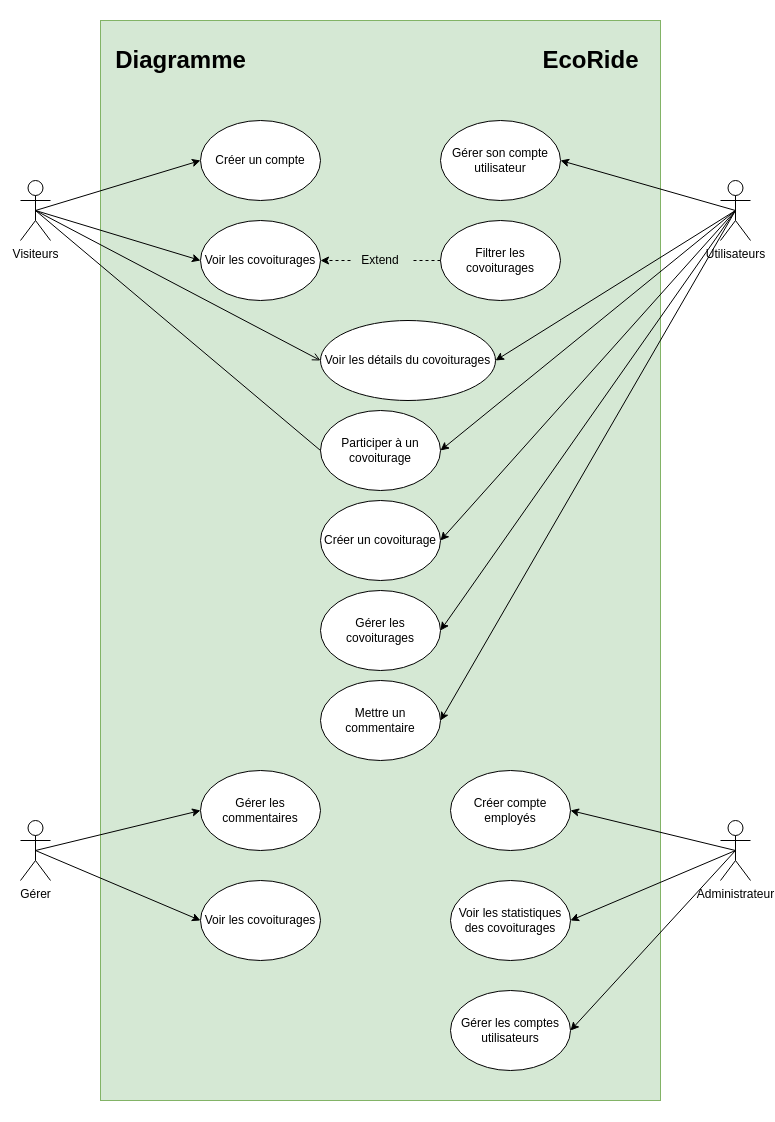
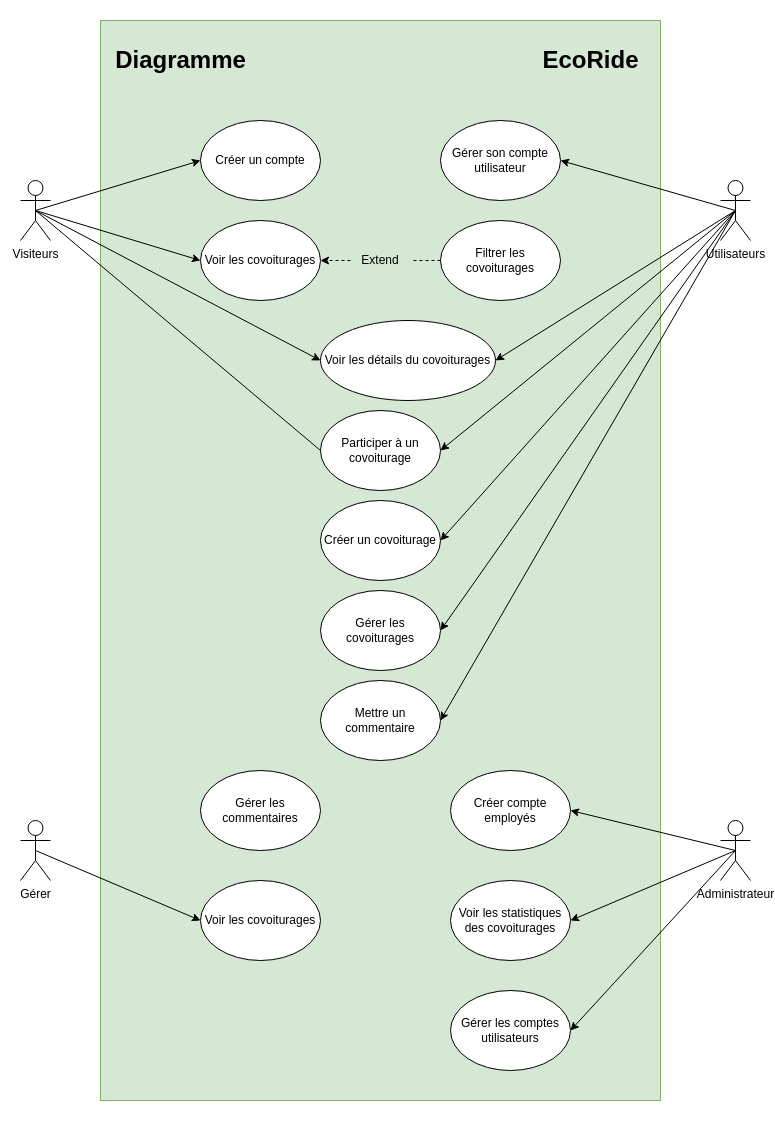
  <mxCell id="0" />
  <mxCell id="1" parent="0" />
  <mxCell id="2" value="" style="rounded=0;whiteSpace=wrap;html=1;fillColor=#d5e8d4;strokeColor=#82b366;" vertex="1" parent="1"><mxGeometry x="100" y="20" width="560" height="1080" as="geometry" /></mxCell>
  <mxCell id="3" value="EcoRide" style="text;strokeColor=none;fillColor=none;html=1;fontSize=24;fontStyle=1;verticalAlign=middle;align=center;" vertex="1" parent="1"><mxGeometry x="540" y="40" width="100" height="40" as="geometry" /></mxCell>
  <mxCell id="4" value="Diagramme" style="text;strokeColor=none;fillColor=none;html=1;fontSize=24;fontStyle=1;verticalAlign=middle;align=center;" vertex="1" parent="1"><mxGeometry x="130" y="40" width="100" height="40" as="geometry" /></mxCell>
  <mxCell id="5" value="Visiteurs" style="shape=umlActor;verticalLabelPosition=bottom;verticalAlign=top;html=1;outlineConnect=0;" vertex="1" parent="1"><mxGeometry x="20" y="180" width="30" height="60" as="geometry" /></mxCell>
  <mxCell id="6" value="Voir les covoiturages" style="ellipse;whiteSpace=wrap;html=1;" vertex="1" parent="1"><mxGeometry x="200" y="220" width="120" height="80" as="geometry" /></mxCell>
  <mxCell id="7" value="" style="endArrow=classic;html=1;rounded=0;entryX=0;entryY=0.5;entryDx=0;entryDy=0;exitX=0.5;exitY=0.5;exitDx=0;exitDy=0;exitPerimeter=0;" edge="1" parent="1" source="5" target="6"><mxGeometry width="50" height="50" relative="1" as="geometry"><mxPoint x="370" y="360" as="sourcePoint" /><mxPoint x="420" y="310" as="targetPoint" /></mxGeometry></mxCell>
  <mxCell id="8" value="Filtrer les covoiturages" style="ellipse;whiteSpace=wrap;html=1;" vertex="1" parent="1"><mxGeometry x="440" y="220" width="120" height="80" as="geometry" /></mxCell>
  <mxCell id="9" value="Voir les détails du covoiturages" style="ellipse;whiteSpace=wrap;html=1;" vertex="1" parent="1"><mxGeometry x="320" y="320" width="175" height="80" as="geometry" /></mxCell>
  <mxCell id="10" style="rounded=0;orthogonalLoop=1;jettySize=auto;html=1;exitX=0.5;exitY=0.5;exitDx=0;exitDy=0;exitPerimeter=0;entryX=1;entryY=0.5;entryDx=0;entryDy=0;" edge="1" parent="1" source="11" target="24"><mxGeometry relative="1" as="geometry" /></mxCell>
  <mxCell id="11" value="Utilisateurs" style="shape=umlActor;verticalLabelPosition=bottom;verticalAlign=top;html=1;outlineConnect=0;" vertex="1" parent="1"><mxGeometry x="720" y="180" width="30" height="60" as="geometry" /></mxCell>
  <mxCell id="12" value="" style="endArrow=classic;html=1;rounded=0;exitX=0.5;exitY=0.5;exitDx=0;exitDy=0;exitPerimeter=0;entryX=1;entryY=0.5;entryDx=0;entryDy=0;" edge="1" parent="1" source="11" target="9"><mxGeometry width="50" height="50" relative="1" as="geometry"><mxPoint x="370" y="250" as="sourcePoint" /><mxPoint x="420" y="200" as="targetPoint" /></mxGeometry></mxCell>
- <mxCell id="13" value="" style="endArrow=open;html=1;rounded=0;exitX=0.5;exitY=0.5;exitDx=0;exitDy=0;exitPerimeter=0;entryX=0;entryY=0.5;entryDx=0;entryDy=0;" edge="1" parent="1" source="5" target="9"><mxGeometry width="50" height="50" relative="1" as="geometry"><mxPoint x="370" y="250" as="sourcePoint" /><mxPoint x="420" y="200" as="targetPoint" /></mxGeometry></mxCell>
+ <mxCell id="13" value="" style="endArrow=classic;html=1;rounded=0;exitX=0.5;exitY=0.5;exitDx=0;exitDy=0;exitPerimeter=0;entryX=0;entryY=0.5;entryDx=0;entryDy=0;" edge="1" parent="1" source="5" target="9"><mxGeometry width="50" height="50" relative="1" as="geometry"><mxPoint x="370" y="250" as="sourcePoint" /><mxPoint x="420" y="200" as="targetPoint" /></mxGeometry></mxCell>
  <mxCell id="14" value="" style="endArrow=classic;html=1;rounded=0;entryX=1;entryY=0.5;entryDx=0;entryDy=0;exitX=0;exitY=0.5;exitDx=0;exitDy=0;dashed=1;" edge="1" parent="1" source="16" target="6"><mxGeometry width="50" height="50" relative="1" as="geometry"><mxPoint x="370" y="250" as="sourcePoint" /><mxPoint x="420" y="200" as="targetPoint" /></mxGeometry></mxCell>
  <mxCell id="15" value="" style="endArrow=none;html=1;rounded=0;entryX=1;entryY=0.5;entryDx=0;entryDy=0;exitX=0;exitY=0.5;exitDx=0;exitDy=0;dashed=1;startFill=0;" edge="1" parent="1" source="8" target="16"><mxGeometry width="50" height="50" relative="1" as="geometry"><mxPoint x="410" y="150" as="sourcePoint" /><mxPoint x="300" y="150" as="targetPoint" /></mxGeometry></mxCell>
  <mxCell id="16" value="Extend" style="text;html=1;align=center;verticalAlign=middle;whiteSpace=wrap;rounded=0;" vertex="1" parent="1"><mxGeometry x="350" y="245" width="60" height="30" as="geometry" /></mxCell>
  <mxCell id="17" value="Participer à un covoiturage" style="ellipse;whiteSpace=wrap;html=1;" vertex="1" parent="1"><mxGeometry x="320" y="410" width="120" height="80" as="geometry" /></mxCell>
  <mxCell id="18" value="" style="endArrow=classic;html=1;rounded=0;exitX=0.5;exitY=0.5;exitDx=0;exitDy=0;exitPerimeter=0;entryX=1;entryY=0.5;entryDx=0;entryDy=0;" edge="1" parent="1" source="11" target="17"><mxGeometry width="50" height="50" relative="1" as="geometry"><mxPoint x="370" y="250" as="sourcePoint" /><mxPoint x="420" y="200" as="targetPoint" /></mxGeometry></mxCell>
  <mxCell id="19" value="" style="endArrow=none;html=1;rounded=0;exitX=0.5;exitY=0.5;exitDx=0;exitDy=0;exitPerimeter=0;entryX=0;entryY=0.5;entryDx=0;entryDy=0;" edge="1" parent="1" source="5" target="17"><mxGeometry width="50" height="50" relative="1" as="geometry"><mxPoint x="370" y="250" as="sourcePoint" /><mxPoint x="420" y="200" as="targetPoint" /></mxGeometry></mxCell>
  <mxCell id="20" value="Créer un compte" style="ellipse;whiteSpace=wrap;html=1;" vertex="1" parent="1"><mxGeometry x="200" y="120" width="120" height="80" as="geometry" /></mxCell>
  <mxCell id="21" value="" style="endArrow=classic;html=1;rounded=0;exitX=0.5;exitY=0.5;exitDx=0;exitDy=0;exitPerimeter=0;entryX=0;entryY=0.5;entryDx=0;entryDy=0;" edge="1" parent="1" source="5" target="20"><mxGeometry width="50" height="50" relative="1" as="geometry"><mxPoint x="370" y="250" as="sourcePoint" /><mxPoint x="420" y="200" as="targetPoint" /></mxGeometry></mxCell>
  <mxCell id="22" value="Gérer son compte utilisateur" style="ellipse;whiteSpace=wrap;html=1;" vertex="1" parent="1"><mxGeometry x="440" y="120" width="120" height="80" as="geometry" /></mxCell>
  <mxCell id="23" value="" style="endArrow=classic;html=1;rounded=0;entryX=1;entryY=0.5;entryDx=0;entryDy=0;exitX=0.5;exitY=0.5;exitDx=0;exitDy=0;exitPerimeter=0;" edge="1" parent="1" source="11" target="22"><mxGeometry width="50" height="50" relative="1" as="geometry"><mxPoint x="370" y="280" as="sourcePoint" /><mxPoint x="420" y="230" as="targetPoint" /></mxGeometry></mxCell>
  <mxCell id="24" value="Créer un covoiturage" style="ellipse;whiteSpace=wrap;html=1;" vertex="1" parent="1"><mxGeometry x="320" y="500" width="120" height="80" as="geometry" /></mxCell>
  <mxCell id="25" value="Gérer les covoiturages" style="ellipse;whiteSpace=wrap;html=1;" vertex="1" parent="1"><mxGeometry x="320" y="590" width="120" height="80" as="geometry" /></mxCell>
  <mxCell id="26" value="Mettre un commentaire" style="ellipse;whiteSpace=wrap;html=1;" vertex="1" parent="1"><mxGeometry x="320" y="680" width="120" height="80" as="geometry" /></mxCell>
  <mxCell id="27" value="" style="endArrow=classic;html=1;rounded=0;exitX=0.5;exitY=0.5;exitDx=0;exitDy=0;exitPerimeter=0;entryX=1;entryY=0.5;entryDx=0;entryDy=0;" edge="1" parent="1" source="11" target="25"><mxGeometry width="50" height="50" relative="1" as="geometry"><mxPoint x="370" y="500" as="sourcePoint" /><mxPoint x="420" y="450" as="targetPoint" /></mxGeometry></mxCell>
  <mxCell id="28" value="" style="endArrow=classic;html=1;rounded=0;exitX=0.5;exitY=0.5;exitDx=0;exitDy=0;exitPerimeter=0;entryX=1;entryY=0.5;entryDx=0;entryDy=0;" edge="1" parent="1" source="11" target="26"><mxGeometry width="50" height="50" relative="1" as="geometry"><mxPoint x="370" y="500" as="sourcePoint" /><mxPoint x="420" y="450" as="targetPoint" /></mxGeometry></mxCell>
  <mxCell id="29" value="Gérer" style="shape=umlActor;verticalLabelPosition=bottom;verticalAlign=top;html=1;outlineConnect=0;" vertex="1" parent="1"><mxGeometry x="20" y="820" width="30" height="60" as="geometry" /></mxCell>
  <mxCell id="30" value="Gérer les commentaires" style="ellipse;whiteSpace=wrap;html=1;" vertex="1" parent="1"><mxGeometry x="200" y="770" width="120" height="80" as="geometry" /></mxCell>
  <mxCell id="31" value="Voir les covoiturages" style="ellipse;whiteSpace=wrap;html=1;" vertex="1" parent="1"><mxGeometry x="200" y="880" width="120" height="80" as="geometry" /></mxCell>
- <mxCell id="32" value="" style="endArrow=classic;html=1;rounded=0;exitX=0.5;exitY=0.5;exitDx=0;exitDy=0;exitPerimeter=0;entryX=0;entryY=0.5;entryDx=0;entryDy=0;" edge="1" parent="1" source="29" target="30"><mxGeometry width="50" height="50" relative="1" as="geometry"><mxPoint x="370" y="900" as="sourcePoint" /><mxPoint x="420" y="850" as="targetPoint" /></mxGeometry></mxCell>
  <mxCell id="33" value="" style="endArrow=classic;html=1;rounded=0;exitX=0.5;exitY=0.5;exitDx=0;exitDy=0;exitPerimeter=0;entryX=0;entryY=0.5;entryDx=0;entryDy=0;" edge="1" parent="1" source="29" target="31"><mxGeometry width="50" height="50" relative="1" as="geometry"><mxPoint x="370" y="900" as="sourcePoint" /><mxPoint x="420" y="850" as="targetPoint" /></mxGeometry></mxCell>
  <mxCell id="34" value="Administrateur" style="shape=umlActor;verticalLabelPosition=bottom;verticalAlign=top;html=1;outlineConnect=0;" vertex="1" parent="1"><mxGeometry x="720" y="820" width="30" height="60" as="geometry" /></mxCell>
  <mxCell id="35" value="Créer compte employés" style="ellipse;whiteSpace=wrap;html=1;" vertex="1" parent="1"><mxGeometry x="450" y="770" width="120" height="80" as="geometry" /></mxCell>
  <mxCell id="36" value="Voir les statistiques des covoiturages" style="ellipse;whiteSpace=wrap;html=1;" vertex="1" parent="1"><mxGeometry x="450" y="880" width="120" height="80" as="geometry" /></mxCell>
  <mxCell id="37" value="Gérer les comptes utilisateurs" style="ellipse;whiteSpace=wrap;html=1;" vertex="1" parent="1"><mxGeometry x="450" y="990" width="120" height="80" as="geometry" /></mxCell>
  <mxCell id="38" value="" style="endArrow=classic;html=1;rounded=0;exitX=0.5;exitY=0.5;exitDx=0;exitDy=0;exitPerimeter=0;entryX=1;entryY=0.5;entryDx=0;entryDy=0;" edge="1" parent="1" source="34" target="35"><mxGeometry width="50" height="50" relative="1" as="geometry"><mxPoint x="370" y="900" as="sourcePoint" /><mxPoint x="420" y="850" as="targetPoint" /></mxGeometry></mxCell>
  <mxCell id="39" value="" style="endArrow=classic;html=1;rounded=0;exitX=0.5;exitY=0.5;exitDx=0;exitDy=0;exitPerimeter=0;entryX=1;entryY=0.5;entryDx=0;entryDy=0;" edge="1" parent="1" source="34" target="36"><mxGeometry width="50" height="50" relative="1" as="geometry"><mxPoint x="370" y="900" as="sourcePoint" /><mxPoint x="420" y="850" as="targetPoint" /></mxGeometry></mxCell>
  <mxCell id="40" value="" style="endArrow=classic;html=1;rounded=0;exitX=0.5;exitY=0.5;exitDx=0;exitDy=0;exitPerimeter=0;entryX=1;entryY=0.5;entryDx=0;entryDy=0;" edge="1" parent="1" source="34" target="37"><mxGeometry width="50" height="50" relative="1" as="geometry"><mxPoint x="370" y="900" as="sourcePoint" /><mxPoint x="420" y="850" as="targetPoint" /></mxGeometry></mxCell>
